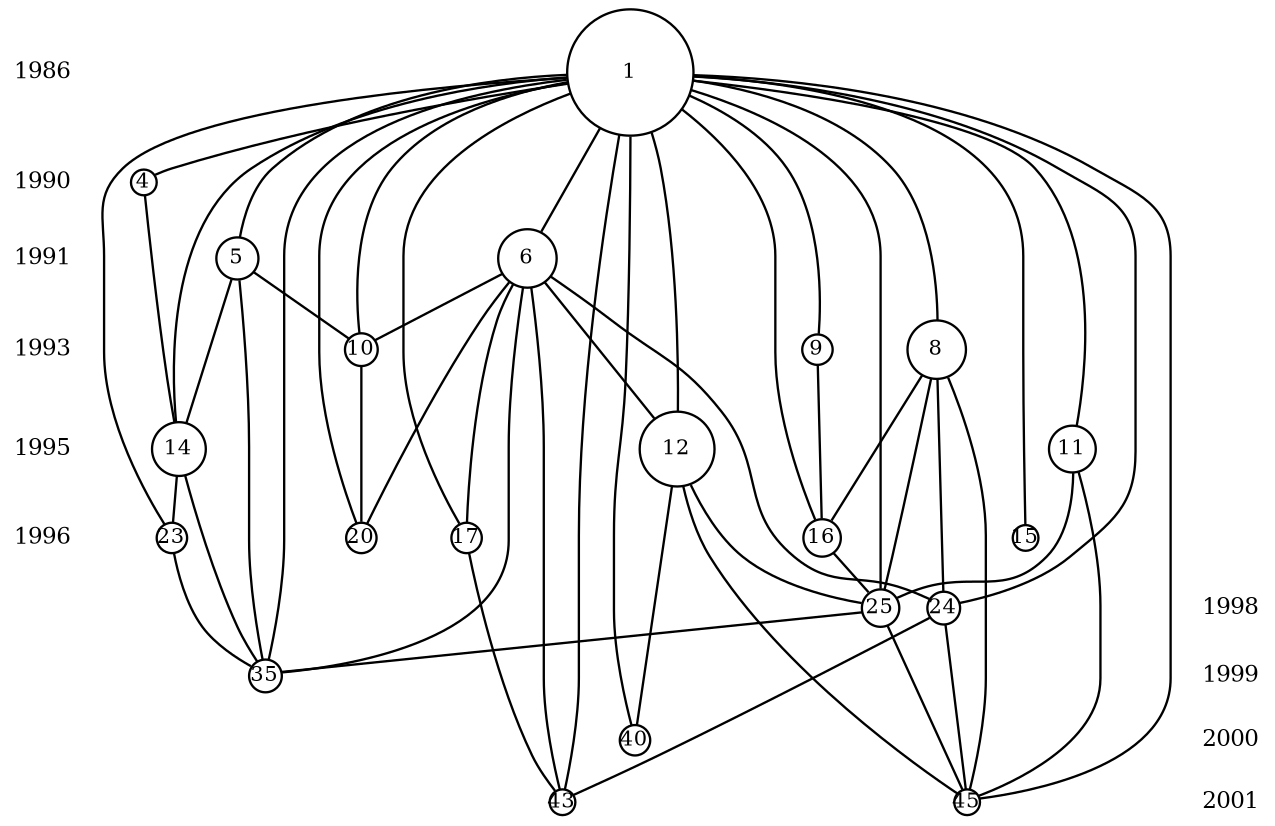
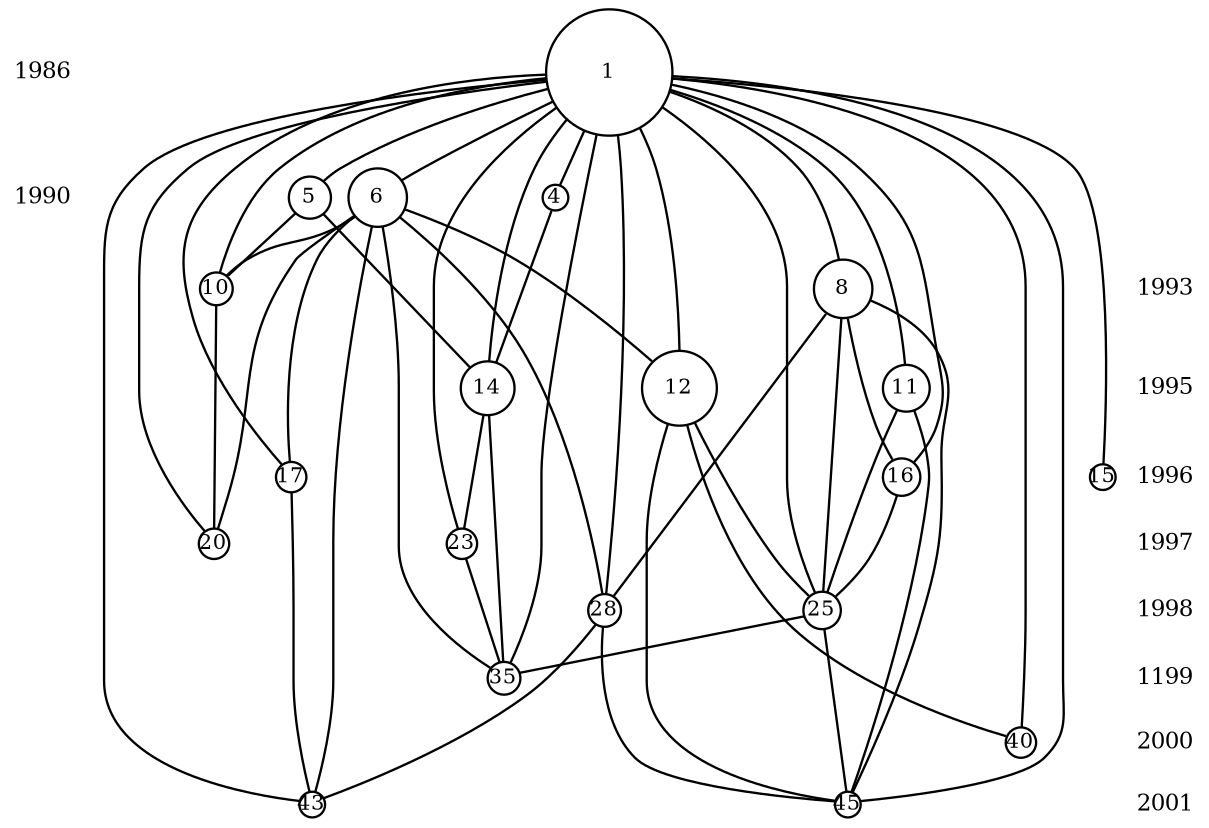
  digraph {
    nodesep=0.1
    ranksep=0.2
    node [fixedsize=true fontsize=9 rank=1996 shape=circle]
    edge [arrowhead=none arrowsize=0.6 arrowtail=normal]
    n1 [fontsize=10 height=0.1668 label=1990 margin=0 rank=1990 shape=plaintext width=0.398147893333333]
    n2 [height=0.153093108923949 label=4 rank=1990 width=0.153093108923949]
-   n3 [fontsize=10 height=0.1668 label=1991 margin=0 rank=1991 shape=plaintext width=0.398147893333333]
    n4 [height=0.25 label=5 rank=1991 width=0.25]
    n5 [height=0.342326598440729 label=6 rank=1991 width=0.342326598440729]
    n6 [fontsize=10 height=0.1668 label=2000 margin=0 rank=2000 shape=plaintext width=0.398147893333333]
    n7 [height=0.176776695296637 label=40 rank=2000 width=0.176776695296637]
    n8 [fontsize=10 height=0.1668 label=1996 margin=0 shape=plaintext width=0.398147893333333]
    n9 [height=0.21650635094611 label=16 width=0.21650635094611]
    n10 [height=0.176776695296637 label=17 width=0.176776695296637]
    n11 [height=0.153093108923949 label=15 width=0.153093108923949]
-   n12 [fontsize=10 height=0.1668 label=1999 margin=0 rank=1999 shape=plaintext width=0.398147893333333]
+   n12 [fontsize=10 height=0.1668 label=1199 margin=0 rank=1999 shape=plaintext width=0.398147893333333]
    n13 [height=0.197642353760524 label=35 rank=1999 width=0.197642353760524]
    n14 [fontsize=10 height=0.1668 label=1995 margin=0 rank=1995 shape=plaintext width=0.398147893333333]
    n15 [height=0.279508497187474 label=11 rank=1995 width=0.279508497187474]
    n16 [height=0.450693909432999 label=12 rank=1995 width=0.450693909432999]
    n17 [height=0.318688719599549 label=14 rank=1995 width=0.318688719599549]
    n18 [fontsize=10 height=0.1668 label=1993 margin=0 rank=1993 shape=plaintext width=0.398147893333333]
    n19 [height=0.342326598440729 label=8 rank=1993 width=0.342326598440729]
-   n20 [height=0.176776695296637 label=9 rank=1993 width=0.176776695296637]
    n21 [height=0.197642353760524 label=10 rank=1993 width=0.197642353760524]
    n22 [fontsize=10 height=0.1668 label=2001 margin=0 rank=2001 shape=plaintext width=0.398147893333333]
    n23 [height=0.153093108923949 label=45 rank=2001 width=0.153093108923949]
    n24 [height=0.153093108923949 label=43 rank=2001 width=0.153093108923949]
+   n25 [fontsize=10 height=0.1668 label=1997 margin=0 rank=1997 shape=plaintext width=0.398147893333333]
    n26 [height=0.176776695296637 label=23 rank=1997 width=0.176776695296637]
    n27 [height=0.176776695296637 label=20 rank=1997 width=0.176776695296637]
    n28 [fontsize=10 height=0.1668 label=1998 margin=0 rank=1998 shape=plaintext width=0.398147893333333]
-   n29 [height=0.197642353760524 label=24 rank=1998 width=0.197642353760524]
+   n29 [height=0.197642353760524 label=28 rank=1998 width=0.197642353760524]
    n30 [height=0.21650635094611 label=25 rank=1998 width=0.21650635094611]
    n31 [fontsize=10 height=0.1668 label=1986 margin=0 rank=1986 shape=plaintext width=0.398147893333333]
    n32 [height=0.75 label=1 rank=1986 width=0.75]
    subgraph sub_1 {
      rank=same
      n1
      n2
    }
    subgraph sub_2 {
      rank=same
-     n3
      n4
      n5
    }
    subgraph sub_3 {
      rank=same
      n6
      n7
    }
    subgraph sub_4 {
      rank=same
      n8
      n9
      n10
      n11
    }
    subgraph sub_5 {
      rank=same
      n12
      n13
    }
    subgraph sub_6 {
      rank=same
      n14
      n15
      n16
      n17
    }
    subgraph sub_7 {
      rank=same
      n18
      n19
-     n20
      n21
    }
    subgraph sub_8 {
      rank=same
      n22
      n23
      n24
    }
    subgraph sub_9 {
      rank=same
+     n25
      n26
      n27
    }
    subgraph sub_10 {
      rank=same
      n28
      n29
      n30
    }
    subgraph sub_11 {
      rank=same
      n31
      n32
    }
-   n1 -> n3 [arrowhead=normal arrowtail=none color=white style=invis]
    n2 -> n17
-   n3 -> n18 [arrowhead=normal arrowtail=none color=white style=invis]
-   n4 -> n13
    n4 -> n17
    n4 -> n21
    n5 -> n10
    n5 -> n13
    n5 -> n16
    n5 -> n21
    n5 -> n24
    n5 -> n27
    n5 -> n29
    n6 -> n22 [arrowhead=normal arrowtail=none color=white style=invis]
+   n8 -> n25 [arrowhead=normal arrowtail=none color=white style=invis]
    n9 -> n30
    n10 -> n24
    n12 -> n6 [arrowhead=normal arrowtail=none color=white style=invis]
    n14 -> n8 [arrowhead=normal arrowtail=none color=white style=invis]
    n15 -> n23
    n15 -> n30
    n16 -> n7
    n16 -> n23
    n16 -> n30
    n17 -> n13
    n17 -> n26
    n18 -> n14 [arrowhead=normal arrowtail=none color=white style=invis]
    n19 -> n9
    n19 -> n23
    n19 -> n29
    n19 -> n30
-   n20 -> n9
    n21 -> n27
+   n25 -> n28 [arrowhead=normal arrowtail=none color=white style=invis]
    n26 -> n13
    n28 -> n12 [arrowhead=normal arrowtail=none color=white style=invis]
    n29 -> n23
    n29 -> n24
    n30 -> n13
    n30 -> n23
    n31 -> n1 [arrowhead=normal arrowtail=none color=white style=invis]
    n32 -> n2
    n32 -> n4
    n32 -> n5
    n32 -> n7
    n32 -> n9
    n32 -> n10
    n32 -> n11
    n32 -> n13
    n32 -> n15
    n32 -> n16
    n32 -> n17
    n32 -> n19
-   n32 -> n20
    n32 -> n21
    n32 -> n23
    n32 -> n24
    n32 -> n26
    n32 -> n27
    n32 -> n29
    n32 -> n30
  }
